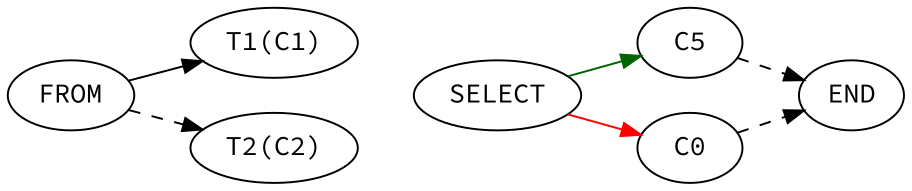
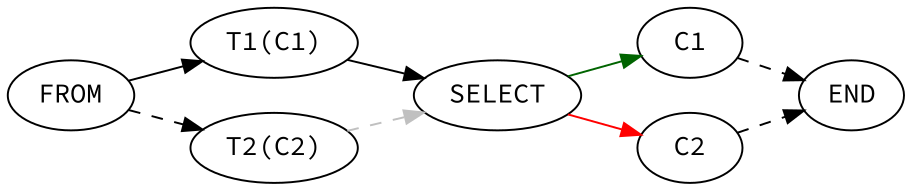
  digraph {
    fontname="Source Code Pro"
    rankdir=LR
    ranksep=0.4
    node [fontname="Source Code Pro"]
    edge [fontname="Source Code Pro" color=black]
    n1 [label=FROM]
    n2 [label="T1(C1)"]
    n3 [label="T2(C2)"]
    n4 [label=SELECT]
-   n5 [label=C5]
-   n6 [label=C0]
+   n5 [label=C1]
+   n6 [label=C2]
    n7 [label=END]
    subgraph sub_1 {
      n1
      n2
      n3
      n4
      n5
      n6
      n7
    }
    n1 -> n2 [color=""]
    n1 -> n3 [style=dashed]
+   n2 -> n4 [color=""]
+   n3 -> n4 [color=gray style=dashed]
    n4 -> n5 [color=darkgreen]
    n4 -> n6 [color=red]
    n5 -> n7 [style=dashed]
    n6 -> n7 [style=dashed]
  }
